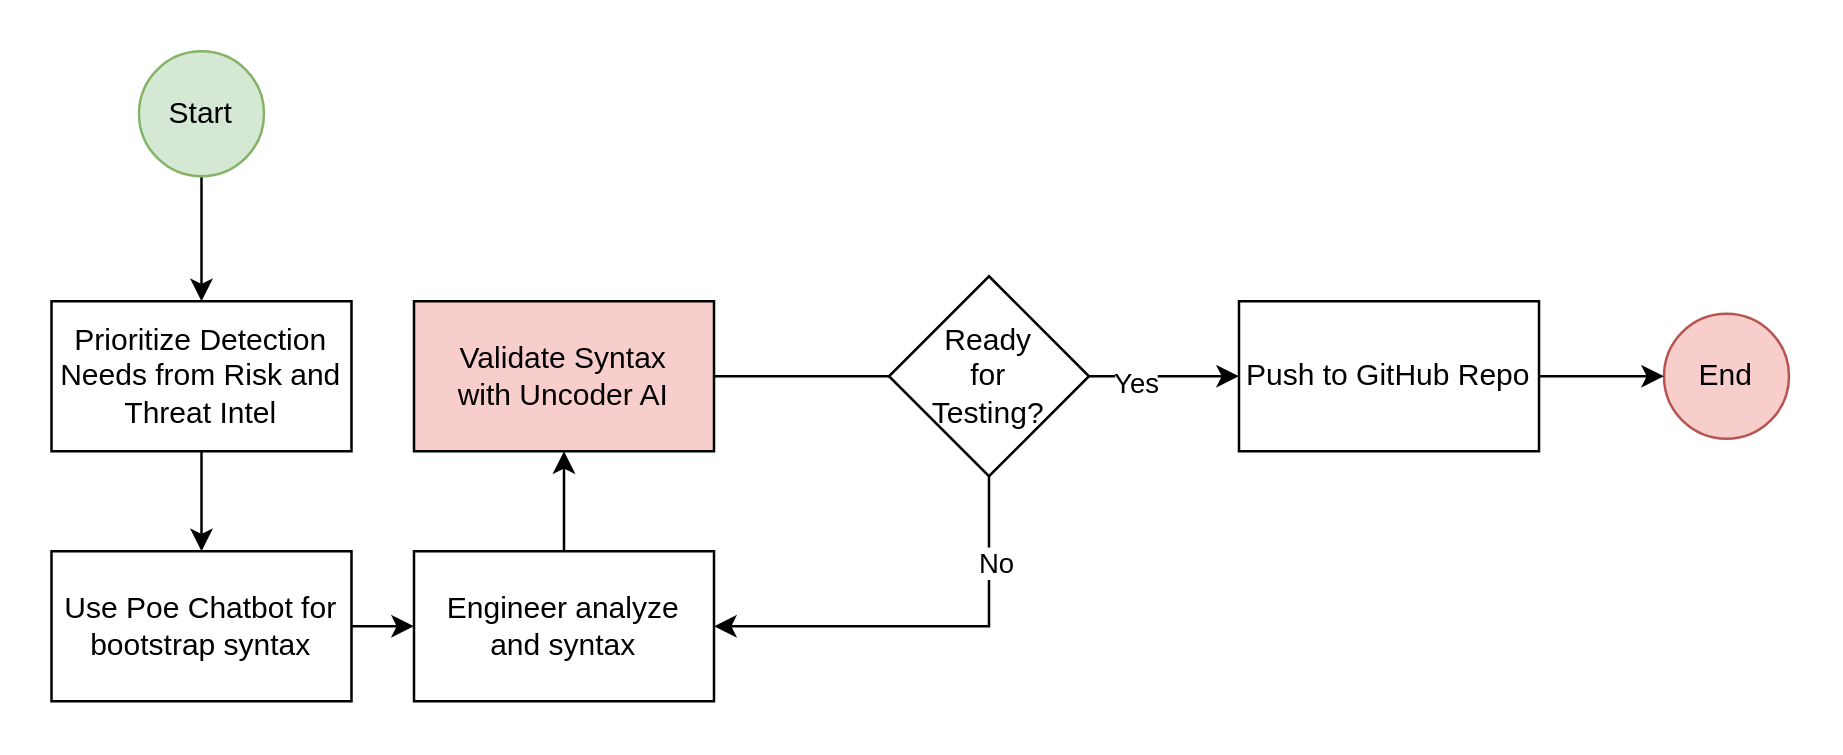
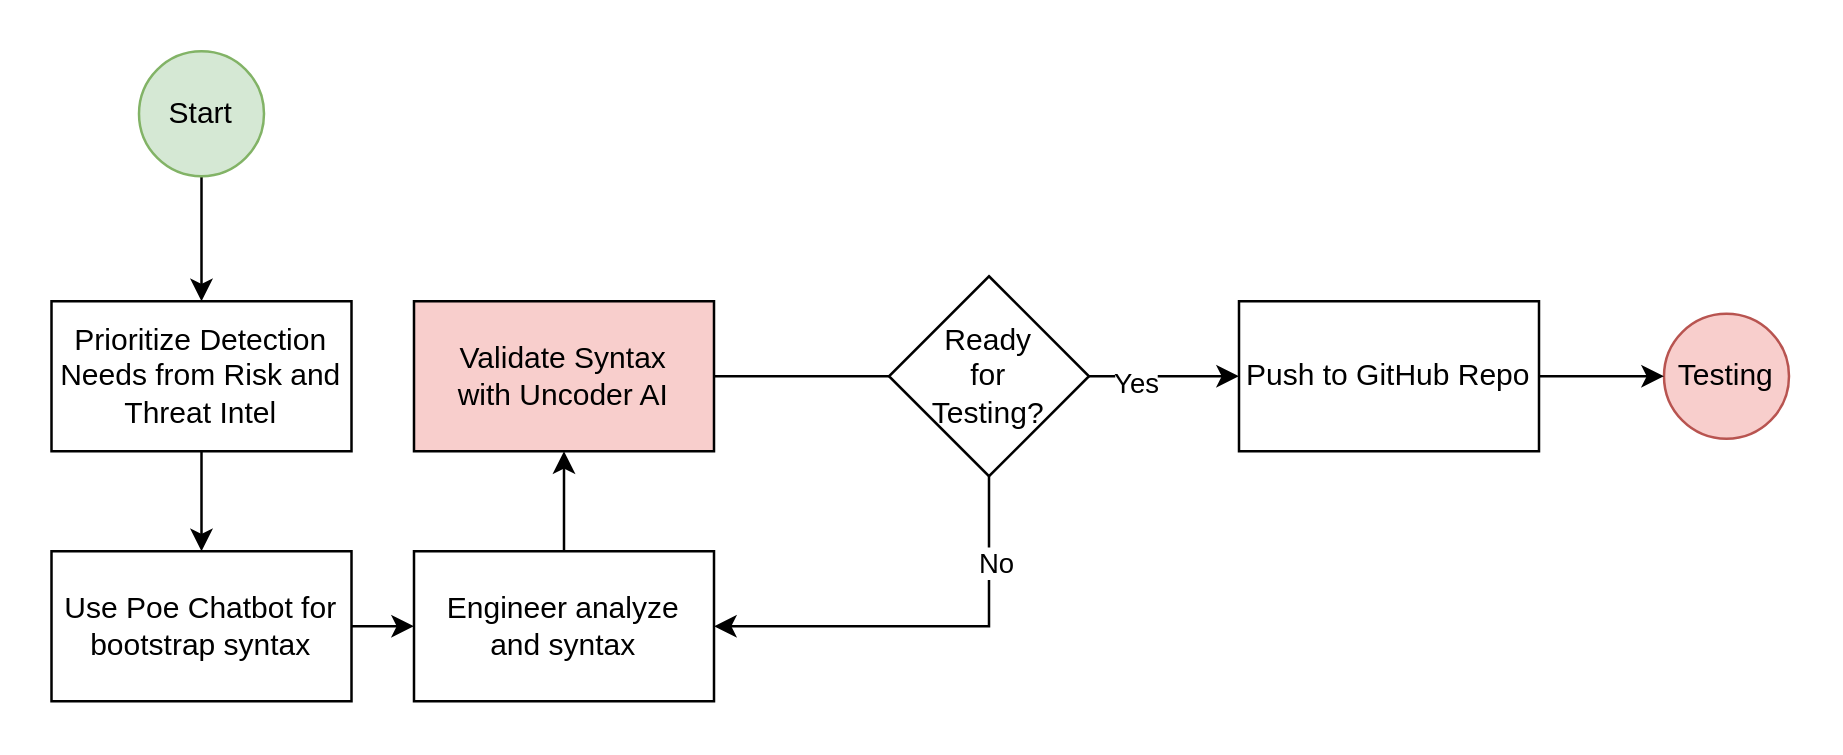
  <mxCell id="0" />
  <mxCell id="1" parent="0" />
  <mxCell id="2" value="" style="edgeStyle=orthogonalEdgeStyle;rounded=0;orthogonalLoop=1;jettySize=auto;html=1;" edge="1" parent="1" source="3" target="8"><mxGeometry relative="1" as="geometry" /></mxCell>
  <mxCell id="3" value="Prioritize Detection&lt;br&gt;Needs from Risk and Threat Intel" style="rounded=0;whiteSpace=wrap;html=1;" vertex="1" parent="1"><mxGeometry x="20" y="120" width="120" height="60" as="geometry" /></mxCell>
  <mxCell id="4" value="" style="edgeStyle=orthogonalEdgeStyle;rounded=0;orthogonalLoop=1;jettySize=auto;html=1;" edge="1" parent="1" source="5" target="3"><mxGeometry relative="1" as="geometry" /></mxCell>
  <mxCell id="5" value="Start" style="ellipse;whiteSpace=wrap;html=1;aspect=fixed;fillColor=#d5e8d4;strokeColor=#82b366;" vertex="1" parent="1"><mxGeometry x="55" y="20" width="50" height="50" as="geometry" /></mxCell>
- <mxCell id="6" value="End" style="ellipse;whiteSpace=wrap;html=1;aspect=fixed;fillColor=#f8cecc;strokeColor=#b85450;" vertex="1" parent="1"><mxGeometry x="665" y="125" width="50" height="50" as="geometry" /></mxCell>
+ <mxCell id="6" value="Testing" style="ellipse;whiteSpace=wrap;html=1;aspect=fixed;fillColor=#f8cecc;strokeColor=#b85450;" vertex="1" parent="1"><mxGeometry x="665" y="125" width="50" height="50" as="geometry" /></mxCell>
  <mxCell id="7" value="" style="edgeStyle=orthogonalEdgeStyle;rounded=0;orthogonalLoop=1;jettySize=auto;html=1;" edge="1" parent="1" source="8" target="16"><mxGeometry relative="1" as="geometry" /></mxCell>
  <mxCell id="8" value="Use Poe Chatbot for bootstrap syntax" style="rounded=0;whiteSpace=wrap;html=1;" vertex="1" parent="1"><mxGeometry x="20" y="220" width="120" height="60" as="geometry" /></mxCell>
  <mxCell id="9" value="" style="edgeStyle=orthogonalEdgeStyle;rounded=0;orthogonalLoop=1;jettySize=auto;html=1;" edge="1" parent="1" source="11"><mxGeometry relative="1" as="geometry"><mxPoint x="495" y="150" as="targetPoint" /></mxGeometry></mxCell>
  <mxCell id="10" value="Yes" style="edgeLabel;html=1;align=center;verticalAlign=middle;resizable=0;points=[];" vertex="1" connectable="0" parent="9"><mxGeometry x="0.601" y="-2" relative="1" as="geometry"><mxPoint as="offset" /></mxGeometry></mxCell>
  <mxCell id="11" value="Validate Syntax&lt;br&gt;with Uncoder AI" style="rounded=0;whiteSpace=wrap;html=1;fillColor=#f8cecc;" vertex="1" parent="1"><mxGeometry x="165" y="120" width="120" height="60" as="geometry" /></mxCell>
  <mxCell id="12" style="edgeStyle=orthogonalEdgeStyle;rounded=0;orthogonalLoop=1;jettySize=auto;html=1;entryX=1;entryY=0.5;entryDx=0;entryDy=0;" edge="1" parent="1" source="14" target="16"><mxGeometry relative="1" as="geometry"><Array as="points"><mxPoint x="395" y="250" /></Array></mxGeometry></mxCell>
  <mxCell id="13" value="No" style="edgeLabel;html=1;align=center;verticalAlign=middle;resizable=0;points=[];" vertex="1" connectable="0" parent="12"><mxGeometry x="-0.6" y="2" relative="1" as="geometry"><mxPoint as="offset" /></mxGeometry></mxCell>
  <mxCell id="14" value="Ready&lt;br&gt;for&lt;br&gt;Testing?" style="rhombus;whiteSpace=wrap;html=1;" vertex="1" parent="1"><mxGeometry x="355" y="110" width="80" height="80" as="geometry" /></mxCell>
  <mxCell id="15" value="" style="edgeStyle=orthogonalEdgeStyle;rounded=0;orthogonalLoop=1;jettySize=auto;html=1;" edge="1" parent="1" source="16" target="11"><mxGeometry relative="1" as="geometry" /></mxCell>
  <mxCell id="16" value="Engineer analyze&lt;br&gt;and syntax" style="rounded=0;whiteSpace=wrap;html=1;" vertex="1" parent="1"><mxGeometry x="165" y="220" width="120" height="60" as="geometry" /></mxCell>
  <mxCell id="17" value="" style="edgeStyle=orthogonalEdgeStyle;rounded=0;orthogonalLoop=1;jettySize=auto;html=1;" edge="1" parent="1" source="18" target="6"><mxGeometry relative="1" as="geometry" /></mxCell>
  <mxCell id="18" value="Push to GitHub Repo" style="rounded=0;whiteSpace=wrap;html=1;" vertex="1" parent="1"><mxGeometry x="495" y="120" width="120" height="60" as="geometry" /></mxCell>
